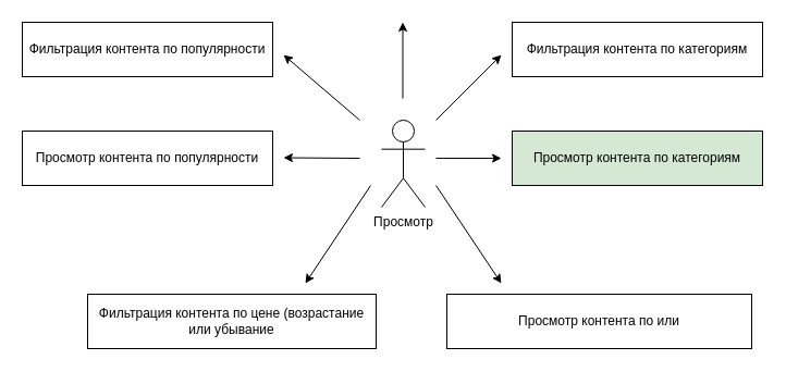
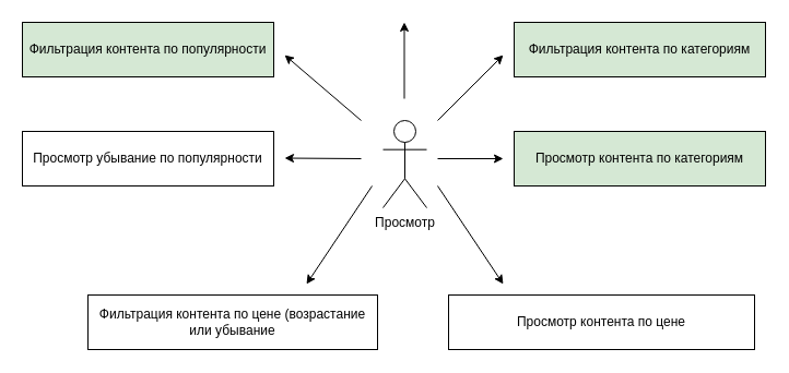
  <mxCell id="0" />
  <mxCell id="1" parent="0" />
  <mxCell id="2" value="Просмотр" style="shape=umlActor;verticalLabelPosition=bottom;verticalAlign=top;html=1;outlineConnect=0;" vertex="1" parent="1"><mxGeometry x="350" y="110" width="40" height="80" as="geometry" /></mxCell>
  <mxCell id="3" value="Просмотр контента по категориям" style="rounded=0;whiteSpace=wrap;html=1;fillColor=#d5e8d4;" vertex="1" parent="1"><mxGeometry x="470" y="120" width="230" height="50" as="geometry" /></mxCell>
  <mxCell id="4" value="" style="endArrow=classic;html=1;rounded=0;" edge="1" parent="1"><mxGeometry width="50" height="50" relative="1" as="geometry"><mxPoint x="400" y="145" as="sourcePoint" /><mxPoint x="460" y="145" as="targetPoint" /></mxGeometry></mxCell>
- <mxCell id="5" value="Просмотр контента по популярности" style="rounded=0;whiteSpace=wrap;html=1;" vertex="1" parent="1"><mxGeometry x="20" y="120" width="230" height="50" as="geometry" /></mxCell>
+ <mxCell id="5" value="Просмотр убывание по популярности" style="rounded=0;whiteSpace=wrap;html=1;" vertex="1" parent="1"><mxGeometry x="20" y="120" width="230" height="50" as="geometry" /></mxCell>
  <mxCell id="6" value="" style="endArrow=classic;html=1;rounded=0;" edge="1" parent="1"><mxGeometry width="50" height="50" relative="1" as="geometry"><mxPoint x="330" y="145" as="sourcePoint" /><mxPoint x="260" y="144.5" as="targetPoint" /></mxGeometry></mxCell>
- <mxCell id="7" value="Просмотр контента по или" style="rounded=0;whiteSpace=wrap;html=1;" vertex="1" parent="1"><mxGeometry x="410" y="270" width="280" height="50" as="geometry" /></mxCell>
+ <mxCell id="7" value="Просмотр контента по цене" style="rounded=0;whiteSpace=wrap;html=1;" vertex="1" parent="1"><mxGeometry x="410" y="270" width="280" height="50" as="geometry" /></mxCell>
  <mxCell id="8" value="" style="endArrow=classic;html=1;rounded=0;" edge="1" parent="1"><mxGeometry width="50" height="50" relative="1" as="geometry"><mxPoint x="340" y="170" as="sourcePoint" /><mxPoint x="280" y="260" as="targetPoint" /></mxGeometry></mxCell>
- <mxCell id="9" value="Фильтрация контента по категориям" style="rounded=0;whiteSpace=wrap;html=1;" vertex="1" parent="1"><mxGeometry x="470" y="20" width="230" height="50" as="geometry" /></mxCell>
- <mxCell id="10" value="Фильтрация контента по популярности" style="rounded=0;whiteSpace=wrap;html=1;" vertex="1" parent="1"><mxGeometry x="20" y="20" width="230" height="50" as="geometry" /></mxCell>
+ <mxCell id="9" value="Фильтрация контента по категориям" style="rounded=0;whiteSpace=wrap;html=1;fillColor=#d5e8d4;" vertex="1" parent="1"><mxGeometry x="470" y="20" width="230" height="50" as="geometry" /></mxCell>
+ <mxCell id="10" value="Фильтрация контента по популярности" style="rounded=0;whiteSpace=wrap;html=1;fillColor=#d5e8d4;" vertex="1" parent="1"><mxGeometry x="20" y="20" width="230" height="50" as="geometry" /></mxCell>
  <mxCell id="11" value="" style="endArrow=classic;html=1;rounded=0;" edge="1" parent="1"><mxGeometry width="50" height="50" relative="1" as="geometry"><mxPoint x="330" y="110" as="sourcePoint" /><mxPoint x="260" y="50" as="targetPoint" /></mxGeometry></mxCell>
  <mxCell id="12" value="" style="endArrow=classic;html=1;rounded=0;" edge="1" parent="1"><mxGeometry width="50" height="50" relative="1" as="geometry"><mxPoint x="400" y="110" as="sourcePoint" /><mxPoint x="460" y="50" as="targetPoint" /></mxGeometry></mxCell>
  <mxCell id="13" value="Фильтрация контента по цене (возрастание или убывание" style="rounded=0;whiteSpace=wrap;html=1;" vertex="1" parent="1"><mxGeometry x="80" y="270" width="265" height="50" as="geometry" /></mxCell>
  <mxCell id="14" value="" style="endArrow=classic;html=1;rounded=0;" edge="1" parent="1"><mxGeometry width="50" height="50" relative="1" as="geometry"><mxPoint x="400" y="170" as="sourcePoint" /><mxPoint x="460" y="260" as="targetPoint" /></mxGeometry></mxCell>
  <mxCell id="15" value="" style="endArrow=classic;html=1;rounded=0;" edge="1" parent="1"><mxGeometry width="50" height="50" relative="1" as="geometry"><mxPoint x="369.5" y="90" as="sourcePoint" /><mxPoint x="369.5" y="20" as="targetPoint" /></mxGeometry></mxCell>
